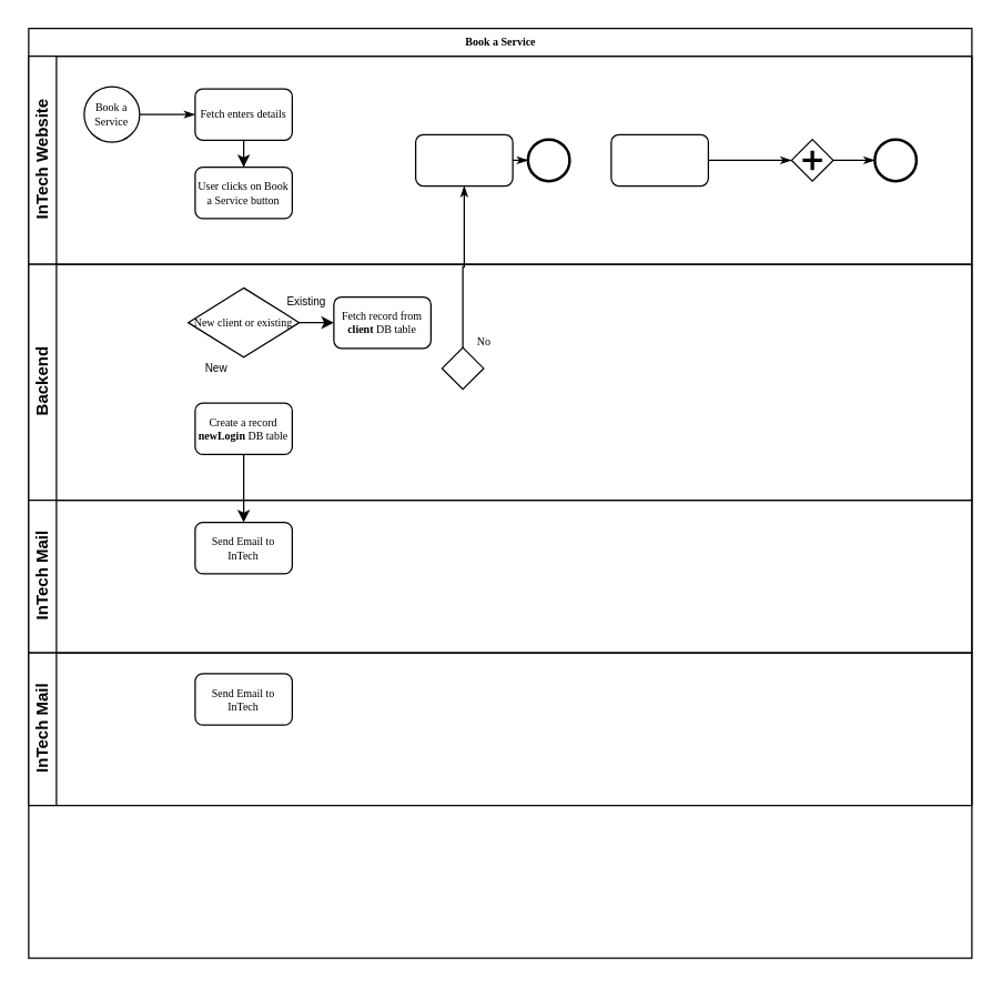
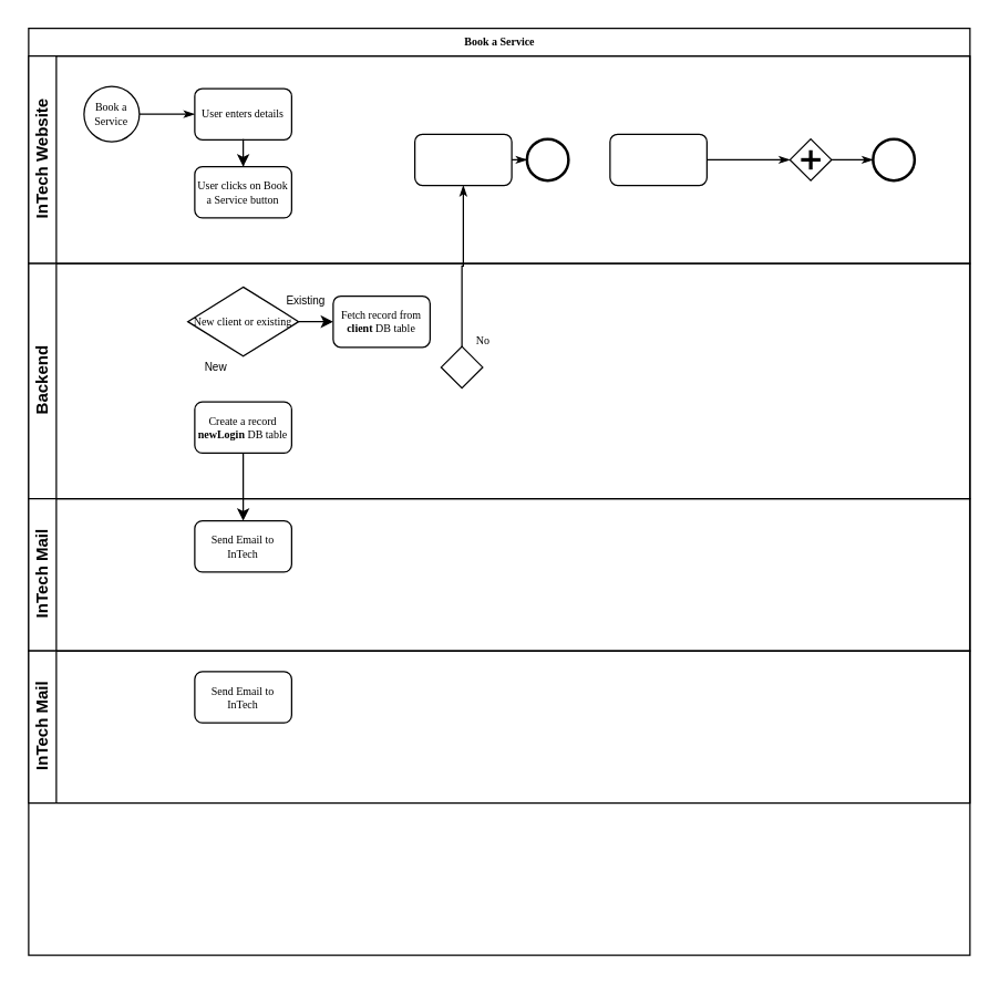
  <mxCell id="0" />
  <mxCell id="1" parent="0" />
  <mxCell id="2" value="Book a Service" style="swimlane;html=1;childLayout=stackLayout;horizontal=1;startSize=20;horizontalStack=0;rounded=0;shadow=0;labelBackgroundColor=none;strokeWidth=1;fontFamily=Verdana;fontSize=8;align=center;" parent="1" vertex="1"><mxGeometry x="20" y="20" width="680" height="670" as="geometry" /></mxCell>
  <mxCell id="3" value="InTech Website" style="swimlane;html=1;startSize=20;horizontal=0;" parent="2" vertex="1"><mxGeometry y="20" width="680" height="150" as="geometry" /></mxCell>
  <mxCell id="4" style="edgeStyle=orthogonalEdgeStyle;rounded=0;html=1;labelBackgroundColor=none;startArrow=none;startFill=0;startSize=5;endArrow=classicThin;endFill=1;endSize=5;jettySize=auto;orthogonalLoop=1;strokeWidth=1;fontFamily=Verdana;fontSize=8" parent="3" source="5" target="7" edge="1"><mxGeometry relative="1" as="geometry" /></mxCell>
  <mxCell id="5" value="Book a Service" style="ellipse;whiteSpace=wrap;html=1;rounded=0;shadow=0;labelBackgroundColor=none;strokeWidth=1;fontFamily=Verdana;fontSize=8;align=center;" parent="3" vertex="1"><mxGeometry x="40" y="22" width="40" height="40" as="geometry" /></mxCell>
  <mxCell id="6" style="edgeStyle=orthogonalEdgeStyle;rounded=0;orthogonalLoop=1;jettySize=auto;html=1;exitX=0.5;exitY=1;exitDx=0;exitDy=0;" edge="1" parent="3" source="17"><mxGeometry relative="1" as="geometry"><mxPoint x="155.053" y="90" as="targetPoint" /></mxGeometry></mxCell>
- <mxCell id="7" value="Fetch enters details" style="rounded=1;whiteSpace=wrap;html=1;shadow=0;labelBackgroundColor=none;strokeWidth=1;fontFamily=Verdana;fontSize=8;align=center;" parent="3" vertex="1"><mxGeometry x="120" y="23.5" width="70" height="37" as="geometry" /></mxCell>
+ <mxCell id="7" value="User enters details" style="rounded=1;whiteSpace=wrap;html=1;shadow=0;labelBackgroundColor=none;strokeWidth=1;fontFamily=Verdana;fontSize=8;align=center;" parent="3" vertex="1"><mxGeometry x="120" y="23.5" width="70" height="37" as="geometry" /></mxCell>
  <mxCell id="8" style="edgeStyle=orthogonalEdgeStyle;rounded=0;html=1;labelBackgroundColor=none;startArrow=none;startFill=0;startSize=5;endArrow=classicThin;endFill=1;endSize=5;jettySize=auto;orthogonalLoop=1;strokeWidth=1;fontFamily=Verdana;fontSize=8" parent="3" source="9" target="10" edge="1"><mxGeometry relative="1" as="geometry" /></mxCell>
  <mxCell id="9" value="" style="rounded=1;whiteSpace=wrap;html=1;shadow=0;labelBackgroundColor=none;strokeWidth=1;fontFamily=Verdana;fontSize=8;align=center;" parent="3" vertex="1"><mxGeometry x="279" y="56.5" width="70" height="37" as="geometry" /></mxCell>
  <mxCell id="10" value="" style="ellipse;whiteSpace=wrap;html=1;rounded=0;shadow=0;labelBackgroundColor=none;strokeWidth=2;fontFamily=Verdana;fontSize=8;align=center;" parent="3" vertex="1"><mxGeometry x="360" y="60" width="30" height="30" as="geometry" /></mxCell>
  <mxCell id="11" style="edgeStyle=orthogonalEdgeStyle;rounded=0;html=1;entryX=0;entryY=0.5;labelBackgroundColor=none;startArrow=none;startFill=0;startSize=5;endArrow=classicThin;endFill=1;endSize=5;jettySize=auto;orthogonalLoop=1;strokeWidth=1;fontFamily=Verdana;fontSize=8" parent="3" source="12" target="14" edge="1"><mxGeometry relative="1" as="geometry" /></mxCell>
  <mxCell id="12" value="" style="rounded=1;whiteSpace=wrap;html=1;shadow=0;labelBackgroundColor=none;strokeWidth=1;fontFamily=Verdana;fontSize=8;align=center;" parent="3" vertex="1"><mxGeometry x="420" y="56.5" width="70" height="37" as="geometry" /></mxCell>
  <mxCell id="13" style="edgeStyle=orthogonalEdgeStyle;rounded=0;html=1;labelBackgroundColor=none;startArrow=none;startFill=0;startSize=5;endArrow=classicThin;endFill=1;endSize=5;jettySize=auto;orthogonalLoop=1;strokeWidth=1;fontFamily=Verdana;fontSize=8" parent="3" source="14" target="15" edge="1"><mxGeometry relative="1" as="geometry" /></mxCell>
  <mxCell id="14" value="" style="shape=mxgraph.bpmn.shape;html=1;verticalLabelPosition=bottom;labelBackgroundColor=#ffffff;verticalAlign=top;perimeter=rhombusPerimeter;background=gateway;outline=none;symbol=parallelGw;rounded=1;shadow=0;strokeWidth=1;fontFamily=Verdana;fontSize=8;align=center;" parent="3" vertex="1"><mxGeometry x="550" y="60" width="30" height="30" as="geometry" /></mxCell>
  <mxCell id="15" value="" style="ellipse;whiteSpace=wrap;html=1;rounded=0;shadow=0;labelBackgroundColor=none;strokeWidth=2;fontFamily=Verdana;fontSize=8;align=center;" parent="3" vertex="1"><mxGeometry x="610" y="60" width="30" height="30" as="geometry" /></mxCell>
  <mxCell id="16" value="" style="edgeStyle=orthogonalEdgeStyle;rounded=0;orthogonalLoop=1;jettySize=auto;html=1;exitX=0.5;exitY=1;exitDx=0;exitDy=0;" edge="1" parent="3" source="7" target="17"><mxGeometry relative="1" as="geometry"><mxPoint x="335.053" y="180" as="targetPoint" /><mxPoint x="335" y="150" as="sourcePoint" /></mxGeometry></mxCell>
  <mxCell id="17" value="User clicks on Book a Service button" style="rounded=1;whiteSpace=wrap;html=1;shadow=0;labelBackgroundColor=none;strokeWidth=1;fontFamily=Verdana;fontSize=8;align=center;" vertex="1" parent="3"><mxGeometry x="120" y="80.0" width="70" height="37" as="geometry" /></mxCell>
  <mxCell id="18" value="Backend" style="swimlane;html=1;startSize=20;horizontal=0;" parent="2" vertex="1"><mxGeometry y="170" width="680" height="170" as="geometry" /></mxCell>
  <mxCell id="19" value="Create a record &lt;b&gt;newLogin&lt;/b&gt; DB table" style="rounded=1;whiteSpace=wrap;html=1;shadow=0;labelBackgroundColor=none;strokeWidth=1;fontFamily=Verdana;fontSize=8;align=center;" parent="18" vertex="1"><mxGeometry x="120" y="100.0" width="70" height="37" as="geometry" /></mxCell>
  <mxCell id="20" value="" style="strokeWidth=1;html=1;shape=mxgraph.flowchart.decision;whiteSpace=wrap;rounded=1;shadow=0;labelBackgroundColor=none;fontFamily=Verdana;fontSize=8;align=center;" parent="18" vertex="1"><mxGeometry x="298" y="60.0" width="30" height="30" as="geometry" /></mxCell>
  <mxCell id="21" style="edgeStyle=orthogonalEdgeStyle;rounded=0;orthogonalLoop=1;jettySize=auto;html=1;exitX=1;exitY=0.5;exitDx=0;exitDy=0;exitPerimeter=0;entryX=0;entryY=0.5;entryDx=0;entryDy=0;" edge="1" parent="18" source="22" target="24"><mxGeometry relative="1" as="geometry" /></mxCell>
  <mxCell id="22" value="New client or existing" style="strokeWidth=1;html=1;shape=mxgraph.flowchart.decision;whiteSpace=wrap;rounded=1;shadow=0;labelBackgroundColor=none;fontFamily=Verdana;fontSize=8;align=center;" vertex="1" parent="18"><mxGeometry x="115" y="17" width="80" height="50" as="geometry" /></mxCell>
  <mxCell id="23" value="&lt;font style=&quot;font-size: 8px;&quot;&gt;New&lt;/font&gt;" style="text;html=1;align=center;verticalAlign=middle;resizable=0;points=[];autosize=1;strokeColor=none;fillColor=none;" vertex="1" parent="18"><mxGeometry x="115" y="58.5" width="40" height="30" as="geometry" /></mxCell>
  <mxCell id="24" value="Fetch record from &lt;b&gt;client&lt;/b&gt; DB table" style="rounded=1;whiteSpace=wrap;html=1;shadow=0;labelBackgroundColor=none;strokeWidth=1;fontFamily=Verdana;fontSize=8;align=center;" vertex="1" parent="18"><mxGeometry x="220" y="23.5" width="70" height="37" as="geometry" /></mxCell>
  <mxCell id="25" value="InTech Mail" style="swimlane;html=1;startSize=20;horizontal=0;" parent="2" vertex="1"><mxGeometry y="340" width="680" height="110" as="geometry" /></mxCell>
  <mxCell id="26" value="Send Email to InTech" style="rounded=1;whiteSpace=wrap;html=1;shadow=0;labelBackgroundColor=none;strokeWidth=1;fontFamily=Verdana;fontSize=8;align=center;" vertex="1" parent="25"><mxGeometry x="120" y="16.0" width="70" height="37" as="geometry" /></mxCell>
  <mxCell id="27" value="No" style="edgeStyle=orthogonalEdgeStyle;rounded=0;html=1;labelBackgroundColor=none;startArrow=none;startFill=0;startSize=5;endArrow=classicThin;endFill=1;endSize=5;jettySize=auto;orthogonalLoop=1;strokeWidth=1;fontFamily=Verdana;fontSize=8" parent="2" source="20" target="9" edge="1"><mxGeometry x="-0.936" y="-15" relative="1" as="geometry"><mxPoint as="offset" /></mxGeometry></mxCell>
  <mxCell id="28" style="edgeStyle=orthogonalEdgeStyle;rounded=0;orthogonalLoop=1;jettySize=auto;html=1;exitX=0.5;exitY=1;exitDx=0;exitDy=0;" edge="1" parent="2" source="19" target="26"><mxGeometry relative="1" as="geometry" /></mxCell>
  <mxCell id="29" value="InTech Mail" style="swimlane;html=1;startSize=20;horizontal=0;" vertex="1" parent="2"><mxGeometry y="450" width="680" height="110" as="geometry" /></mxCell>
  <mxCell id="30" value="Send Email to InTech" style="rounded=1;whiteSpace=wrap;html=1;shadow=0;labelBackgroundColor=none;strokeWidth=1;fontFamily=Verdana;fontSize=8;align=center;" vertex="1" parent="29"><mxGeometry x="120" y="15.0" width="70" height="37" as="geometry" /></mxCell>
  <mxCell id="31" value="&lt;font style=&quot;font-size: 8px;&quot;&gt;Existing&lt;/font&gt;" style="text;html=1;align=center;verticalAlign=middle;resizable=0;points=[];autosize=1;strokeColor=none;fillColor=none;" vertex="1" parent="1"><mxGeometry x="195" y="201" width="50" height="30" as="geometry" /></mxCell>
